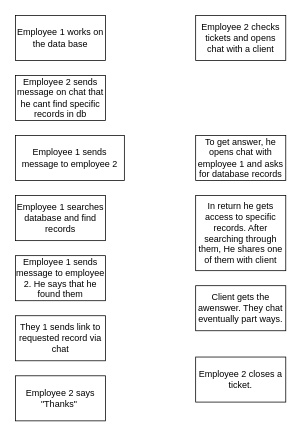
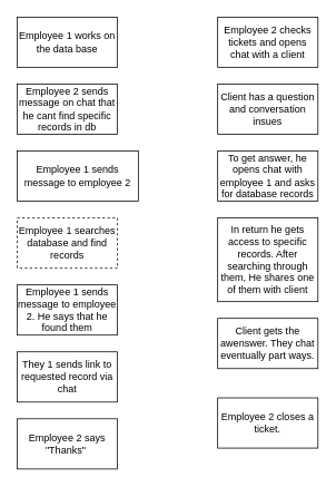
  <mxCell id="0" />
  <mxCell id="1" parent="0" />
+ <mxCell id="2" value="Client has a question and conversation insues" style="rounded=0;whiteSpace=wrap;html=1;" vertex="1" parent="1"><mxGeometry x="260" y="100" width="120" height="60" as="geometry" /></mxCell>
  <mxCell id="3" value="Employee 1 works on the data base" style="rounded=0;whiteSpace=wrap;html=1;" vertex="1" parent="1"><mxGeometry x="20" y="20" width="120" height="60" as="geometry" /></mxCell>
  <mxCell id="4" value="Employee 2 sends message on chat that he cant find specific records in db" style="rounded=0;whiteSpace=wrap;html=1;" vertex="1" parent="1"><mxGeometry x="20" y="100" width="120" height="60" as="geometry" /></mxCell>
- <mxCell id="5" value="Employee 1 searches database and find records" style="rounded=0;whiteSpace=wrap;html=1;" vertex="1" parent="1"><mxGeometry x="20" y="260" width="120" height="60" as="geometry" /></mxCell>
+ <mxCell id="5" value="Employee 1 searches database and find records" style="rounded=0;whiteSpace=wrap;html=1;dashed=1;" vertex="1" parent="1"><mxGeometry x="20" y="260" width="120" height="60" as="geometry" /></mxCell>
  <mxCell id="6" value="Employee 1 sends message to employee 2" style="rounded=0;whiteSpace=wrap;html=1;" vertex="1" parent="1"><mxGeometry x="20" y="180" width="145" height="60" as="geometry" /></mxCell>
  <mxCell id="7" value="Employee 1 sends message to employee 2. He says that he found them" style="rounded=0;whiteSpace=wrap;html=1;" vertex="1" parent="1"><mxGeometry x="20" y="340" width="120" height="60" as="geometry" /></mxCell>
  <mxCell id="8" value="They 1 sends link to requested record via chat" style="rounded=0;whiteSpace=wrap;html=1;" vertex="1" parent="1"><mxGeometry x="20" y="420" width="120" height="60" as="geometry" /></mxCell>
  <mxCell id="9" value="Employee 2 says &quot;Thanks&quot;&amp;nbsp;" style="rounded=0;whiteSpace=wrap;html=1;" vertex="1" parent="1"><mxGeometry x="20" y="500" width="120" height="60" as="geometry" /></mxCell>
  <mxCell id="10" value="Employee 2 checks tickets and opens chat with a client" style="rounded=0;whiteSpace=wrap;html=1;" vertex="1" parent="1"><mxGeometry x="260" y="20" width="120" height="60" as="geometry" /></mxCell>
  <mxCell id="11" value="To get answer, he opens chat with employee 1 and asks for database records" style="rounded=0;whiteSpace=wrap;html=1;" vertex="1" parent="1"><mxGeometry x="260" y="180" width="120" height="60" as="geometry" /></mxCell>
  <mxCell id="12" value="In return he gets access to specific records. After searching through them, He shares one of them with client" style="rounded=0;whiteSpace=wrap;html=1;" vertex="1" parent="1"><mxGeometry x="260" y="260" width="120" height="100" as="geometry" /></mxCell>
  <mxCell id="13" value="Client gets the awenswer. They chat eventually part ways." style="rounded=0;whiteSpace=wrap;html=1;" vertex="1" parent="1"><mxGeometry x="260" y="380" width="120" height="60" as="geometry" /></mxCell>
  <mxCell id="14" value="Employee 2 closes a ticket." style="rounded=0;whiteSpace=wrap;html=1;" vertex="1" parent="1"><mxGeometry x="260" y="475" width="120" height="60" as="geometry" /></mxCell>
